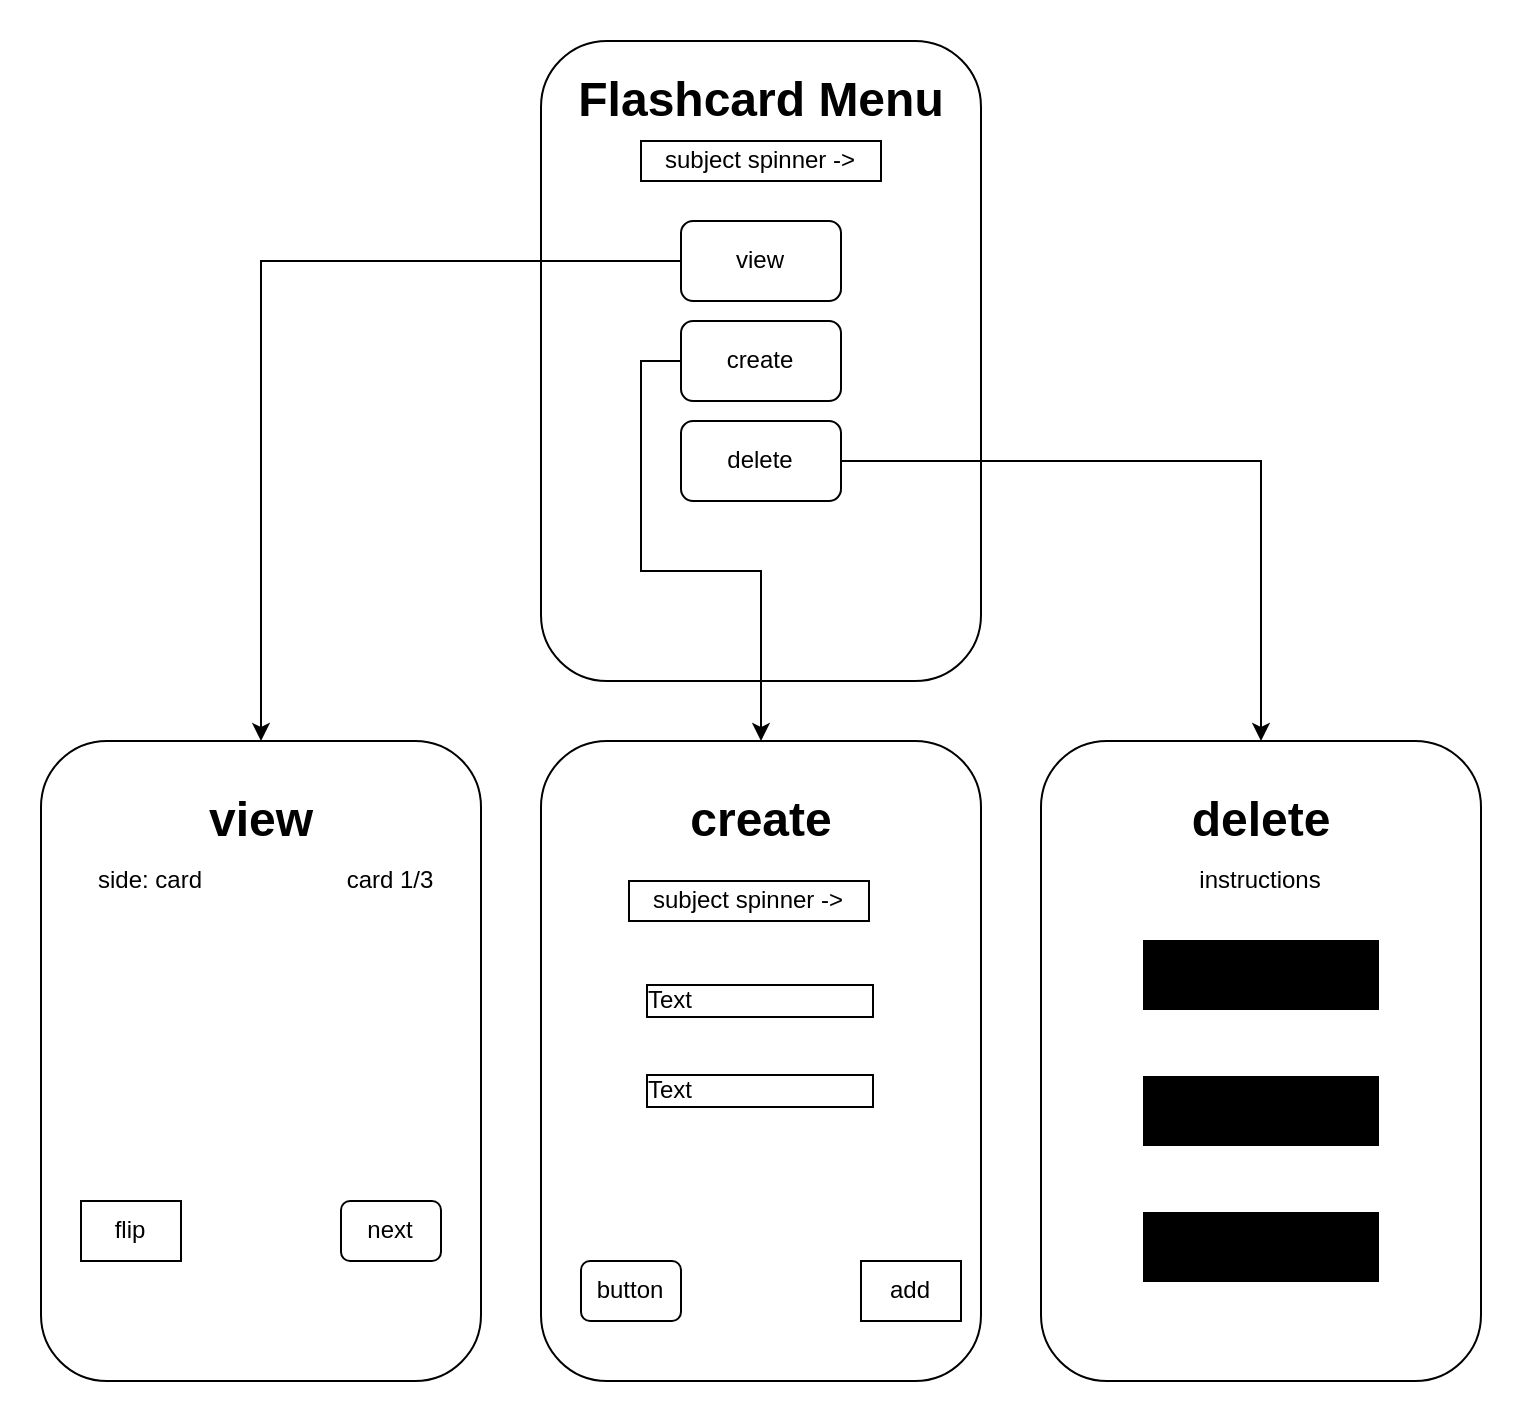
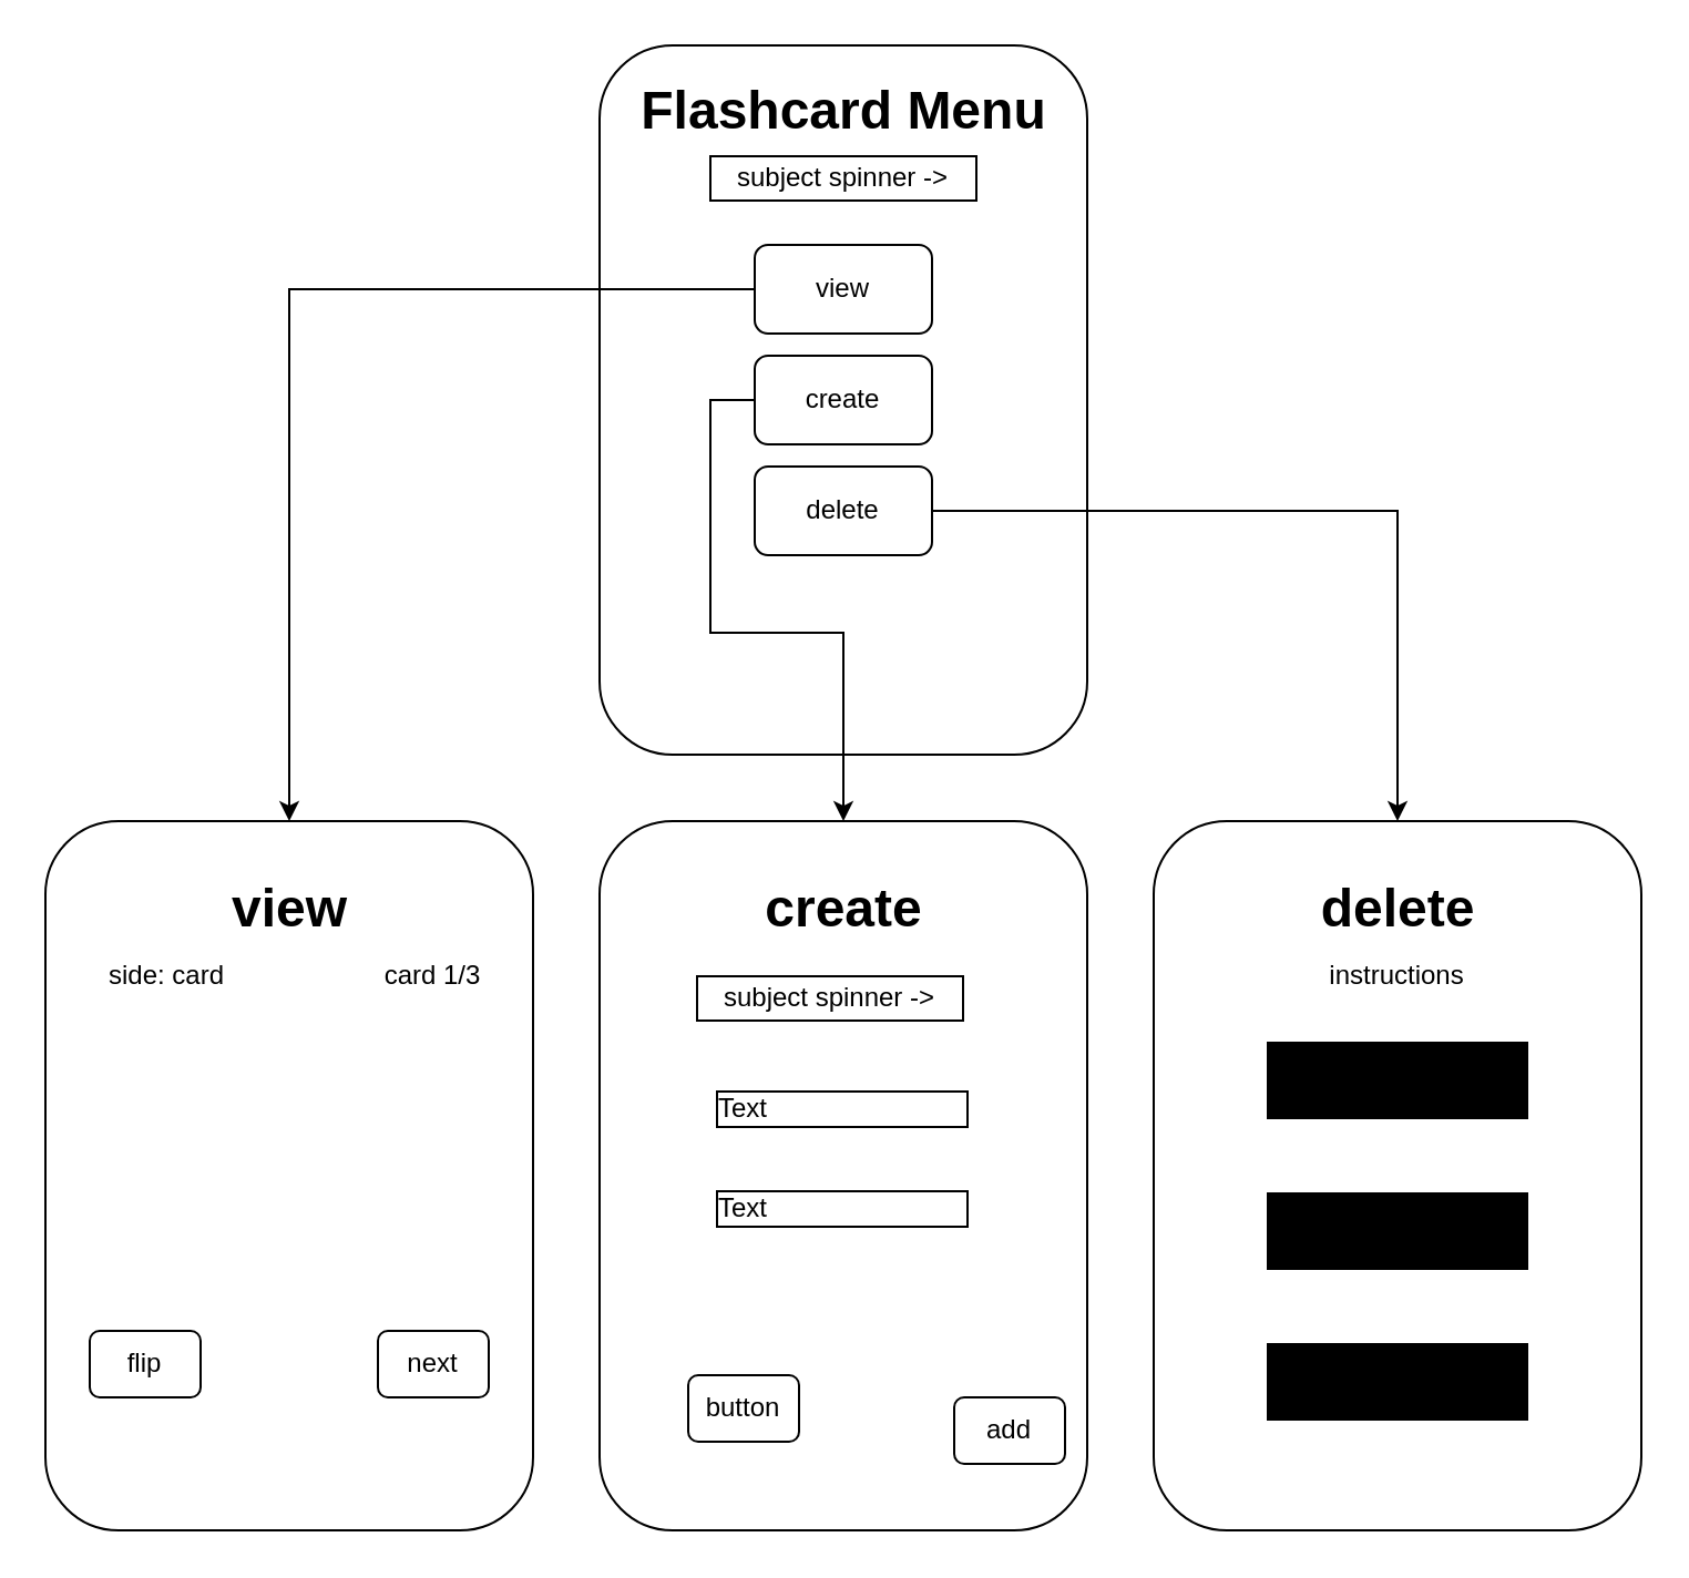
  <mxCell id="0" />
  <mxCell id="1" parent="0" />
  <mxCell id="2" value="" style="rounded=1;whiteSpace=wrap;html=1;" vertex="1" parent="1"><mxGeometry x="270" y="20" width="220" height="320" as="geometry" /></mxCell>
  <mxCell id="3" value="" style="rounded=1;whiteSpace=wrap;html=1;" vertex="1" parent="1"><mxGeometry x="270" y="370" width="220" height="320" as="geometry" /></mxCell>
  <mxCell id="4" value="Flashcard Menu" style="text;strokeColor=none;fillColor=none;html=1;fontSize=24;fontStyle=1;verticalAlign=middle;align=center;" vertex="1" parent="1"><mxGeometry x="330" y="30" width="100" height="40" as="geometry" /></mxCell>
  <mxCell id="5" style="edgeStyle=orthogonalEdgeStyle;rounded=0;orthogonalLoop=1;jettySize=auto;html=1;exitX=0;exitY=0.5;exitDx=0;exitDy=0;entryX=0.5;entryY=0;entryDx=0;entryDy=0;" edge="1" parent="1" source="6" target="12"><mxGeometry relative="1" as="geometry" /></mxCell>
  <mxCell id="6" value="view" style="rounded=1;whiteSpace=wrap;html=1;" vertex="1" parent="1"><mxGeometry x="340" y="110" width="80" height="40" as="geometry" /></mxCell>
  <mxCell id="7" value="subject spinner -&amp;gt;" style="rounded=0;whiteSpace=wrap;html=1;" vertex="1" parent="1"><mxGeometry x="320" y="70" width="120" height="20" as="geometry" /></mxCell>
  <mxCell id="8" style="edgeStyle=orthogonalEdgeStyle;rounded=0;orthogonalLoop=1;jettySize=auto;html=1;exitX=0;exitY=0.5;exitDx=0;exitDy=0;entryX=0.5;entryY=0;entryDx=0;entryDy=0;" edge="1" parent="1" source="9" target="3"><mxGeometry relative="1" as="geometry" /></mxCell>
  <mxCell id="9" value="create" style="rounded=1;whiteSpace=wrap;html=1;" vertex="1" parent="1"><mxGeometry x="340" y="160" width="80" height="40" as="geometry" /></mxCell>
  <mxCell id="10" style="edgeStyle=orthogonalEdgeStyle;rounded=0;orthogonalLoop=1;jettySize=auto;html=1;exitX=1;exitY=0.5;exitDx=0;exitDy=0;entryX=0.5;entryY=0;entryDx=0;entryDy=0;" edge="1" parent="1" source="11" target="13"><mxGeometry relative="1" as="geometry" /></mxCell>
  <mxCell id="11" value="delete" style="rounded=1;whiteSpace=wrap;html=1;" vertex="1" parent="1"><mxGeometry x="340" y="210" width="80" height="40" as="geometry" /></mxCell>
  <mxCell id="12" value="" style="rounded=1;whiteSpace=wrap;html=1;" vertex="1" parent="1"><mxGeometry x="20" y="370" width="220" height="320" as="geometry" /></mxCell>
  <mxCell id="13" value="" style="rounded=1;whiteSpace=wrap;html=1;" vertex="1" parent="1"><mxGeometry x="520" y="370" width="220" height="320" as="geometry" /></mxCell>
  <mxCell id="14" value="view" style="text;strokeColor=none;fillColor=none;html=1;fontSize=24;fontStyle=1;verticalAlign=middle;align=center;" vertex="1" parent="1"><mxGeometry x="80" y="390" width="100" height="40" as="geometry" /></mxCell>
  <mxCell id="15" value="create" style="text;strokeColor=none;fillColor=none;html=1;fontSize=24;fontStyle=1;verticalAlign=middle;align=center;" vertex="1" parent="1"><mxGeometry x="330" y="390" width="100" height="40" as="geometry" /></mxCell>
  <mxCell id="16" value="delete" style="text;strokeColor=none;fillColor=none;html=1;fontSize=24;fontStyle=1;verticalAlign=middle;align=center;" vertex="1" parent="1"><mxGeometry x="580" y="390" width="100" height="40" as="geometry" /></mxCell>
  <mxCell id="17" value="" style="shape=parallelMarker;direction=south;html=1;outlineConnect=0;" vertex="1" parent="1"><mxGeometry x="571.5" y="470" width="117" height="170" as="geometry" /></mxCell>
  <mxCell id="18" value="Text &amp;nbsp; &amp;nbsp; &amp;nbsp; &amp;nbsp; &amp;nbsp; &amp;nbsp; &amp;nbsp; &amp;nbsp; &amp;nbsp; &amp;nbsp; &amp;nbsp; &amp;nbsp; &amp;nbsp;&amp;nbsp;" style="text;html=1;strokeColor=none;fillColor=none;align=center;verticalAlign=middle;whiteSpace=wrap;rounded=0;labelBorderColor=#000000;" vertex="1" parent="1"><mxGeometry x="320" y="535" width="120" height="20" as="geometry" /></mxCell>
- <mxCell id="19" value="add" style="whiteSpace=wrap;html=1;rounded=0;" vertex="1" parent="1"><mxGeometry x="430" y="630" width="50" height="30" as="geometry" /></mxCell>
- <mxCell id="20" value="button" style="rounded=1;whiteSpace=wrap;html=1;" vertex="1" parent="1"><mxGeometry x="290" y="630" width="50" height="30" as="geometry" /></mxCell>
+ <mxCell id="19" value="add" style="rounded=1;whiteSpace=wrap;html=1;" vertex="1" parent="1"><mxGeometry x="430" y="630" width="50" height="30" as="geometry" /></mxCell>
+ <mxCell id="20" value="button" style="rounded=1;whiteSpace=wrap;html=1;" vertex="1" parent="1"><mxGeometry x="310" y="620" width="50" height="30" as="geometry" /></mxCell>
  <mxCell id="21" value="Text &amp;nbsp; &amp;nbsp; &amp;nbsp; &amp;nbsp; &amp;nbsp; &amp;nbsp; &amp;nbsp; &amp;nbsp; &amp;nbsp; &amp;nbsp; &amp;nbsp; &amp;nbsp; &amp;nbsp;&amp;nbsp;" style="text;html=1;strokeColor=none;fillColor=none;align=center;verticalAlign=middle;whiteSpace=wrap;rounded=0;labelBorderColor=#000000;" vertex="1" parent="1"><mxGeometry x="320" y="490" width="120" height="20" as="geometry" /></mxCell>
  <mxCell id="22" value="subject spinner -&amp;gt;" style="rounded=0;whiteSpace=wrap;html=1;" vertex="1" parent="1"><mxGeometry x="314" y="440" width="120" height="20" as="geometry" /></mxCell>
  <mxCell id="23" value="side: card" style="text;html=1;strokeColor=none;fillColor=none;align=center;verticalAlign=middle;whiteSpace=wrap;rounded=0;" vertex="1" parent="1"><mxGeometry x="30" y="430" width="90" height="20" as="geometry" /></mxCell>
  <mxCell id="24" value="card 1/3" style="text;html=1;strokeColor=none;fillColor=none;align=center;verticalAlign=middle;whiteSpace=wrap;rounded=0;" vertex="1" parent="1"><mxGeometry x="160" y="430" width="70" height="20" as="geometry" /></mxCell>
- <mxCell id="25" value="flip" style="whiteSpace=wrap;html=1;rounded=0;" vertex="1" parent="1"><mxGeometry x="40" y="600" width="50" height="30" as="geometry" /></mxCell>
+ <mxCell id="25" value="flip" style="rounded=1;whiteSpace=wrap;html=1;" vertex="1" parent="1"><mxGeometry x="40" y="600" width="50" height="30" as="geometry" /></mxCell>
  <mxCell id="26" value="next" style="rounded=1;whiteSpace=wrap;html=1;" vertex="1" parent="1"><mxGeometry x="170" y="600" width="50" height="30" as="geometry" /></mxCell>
  <mxCell id="27" value="instructions" style="text;html=1;strokeColor=none;fillColor=none;align=center;verticalAlign=middle;whiteSpace=wrap;rounded=0;" vertex="1" parent="1"><mxGeometry x="610" y="430" width="40" height="20" as="geometry" /></mxCell>
